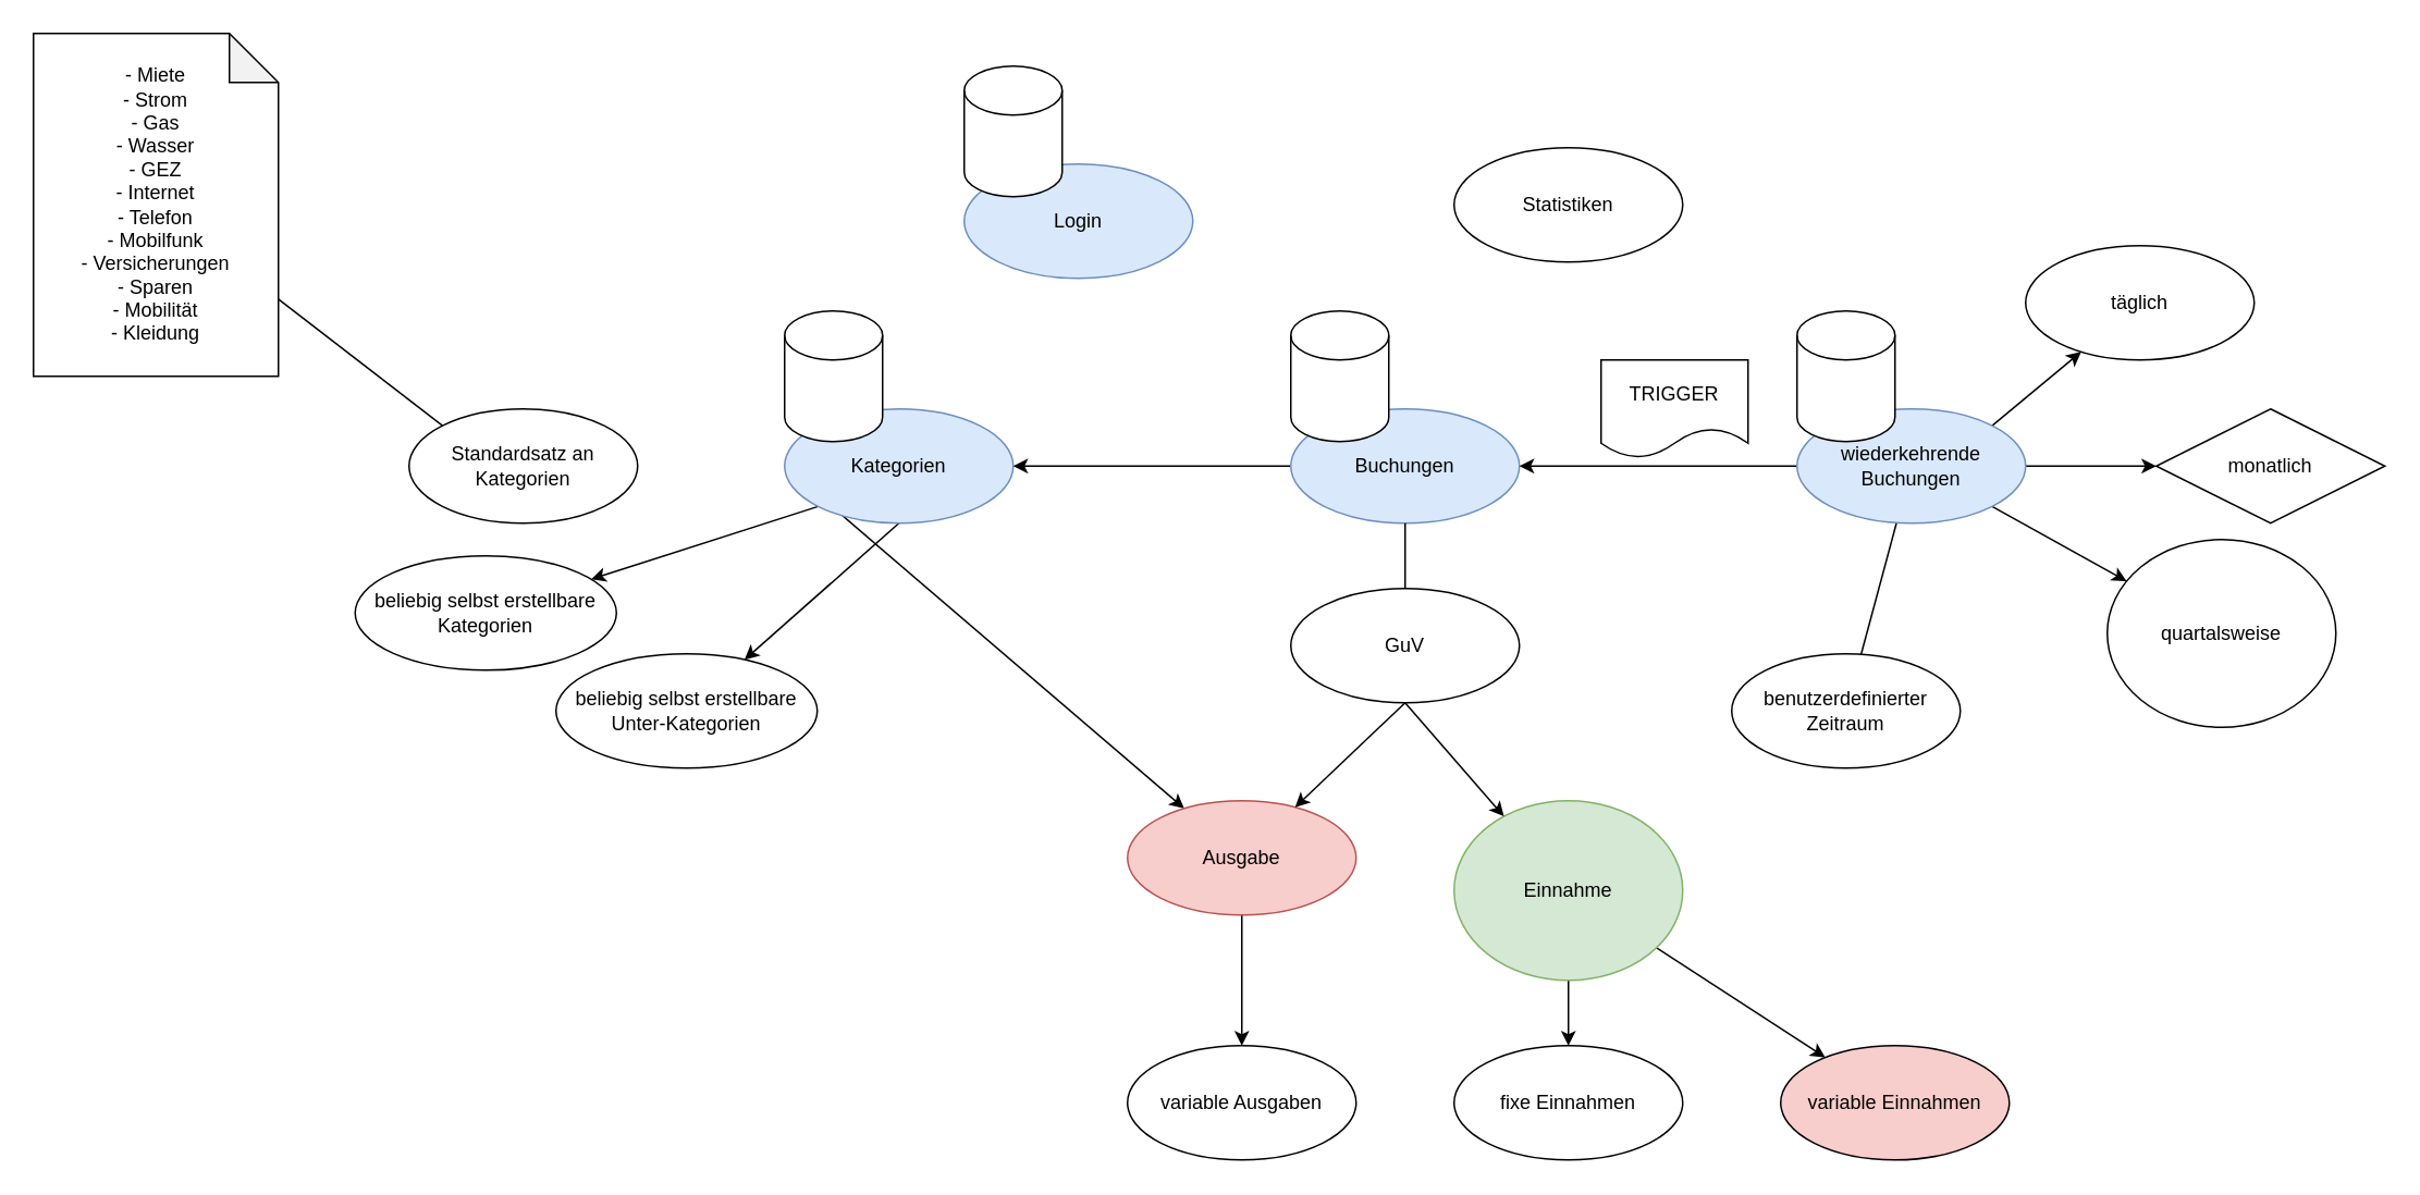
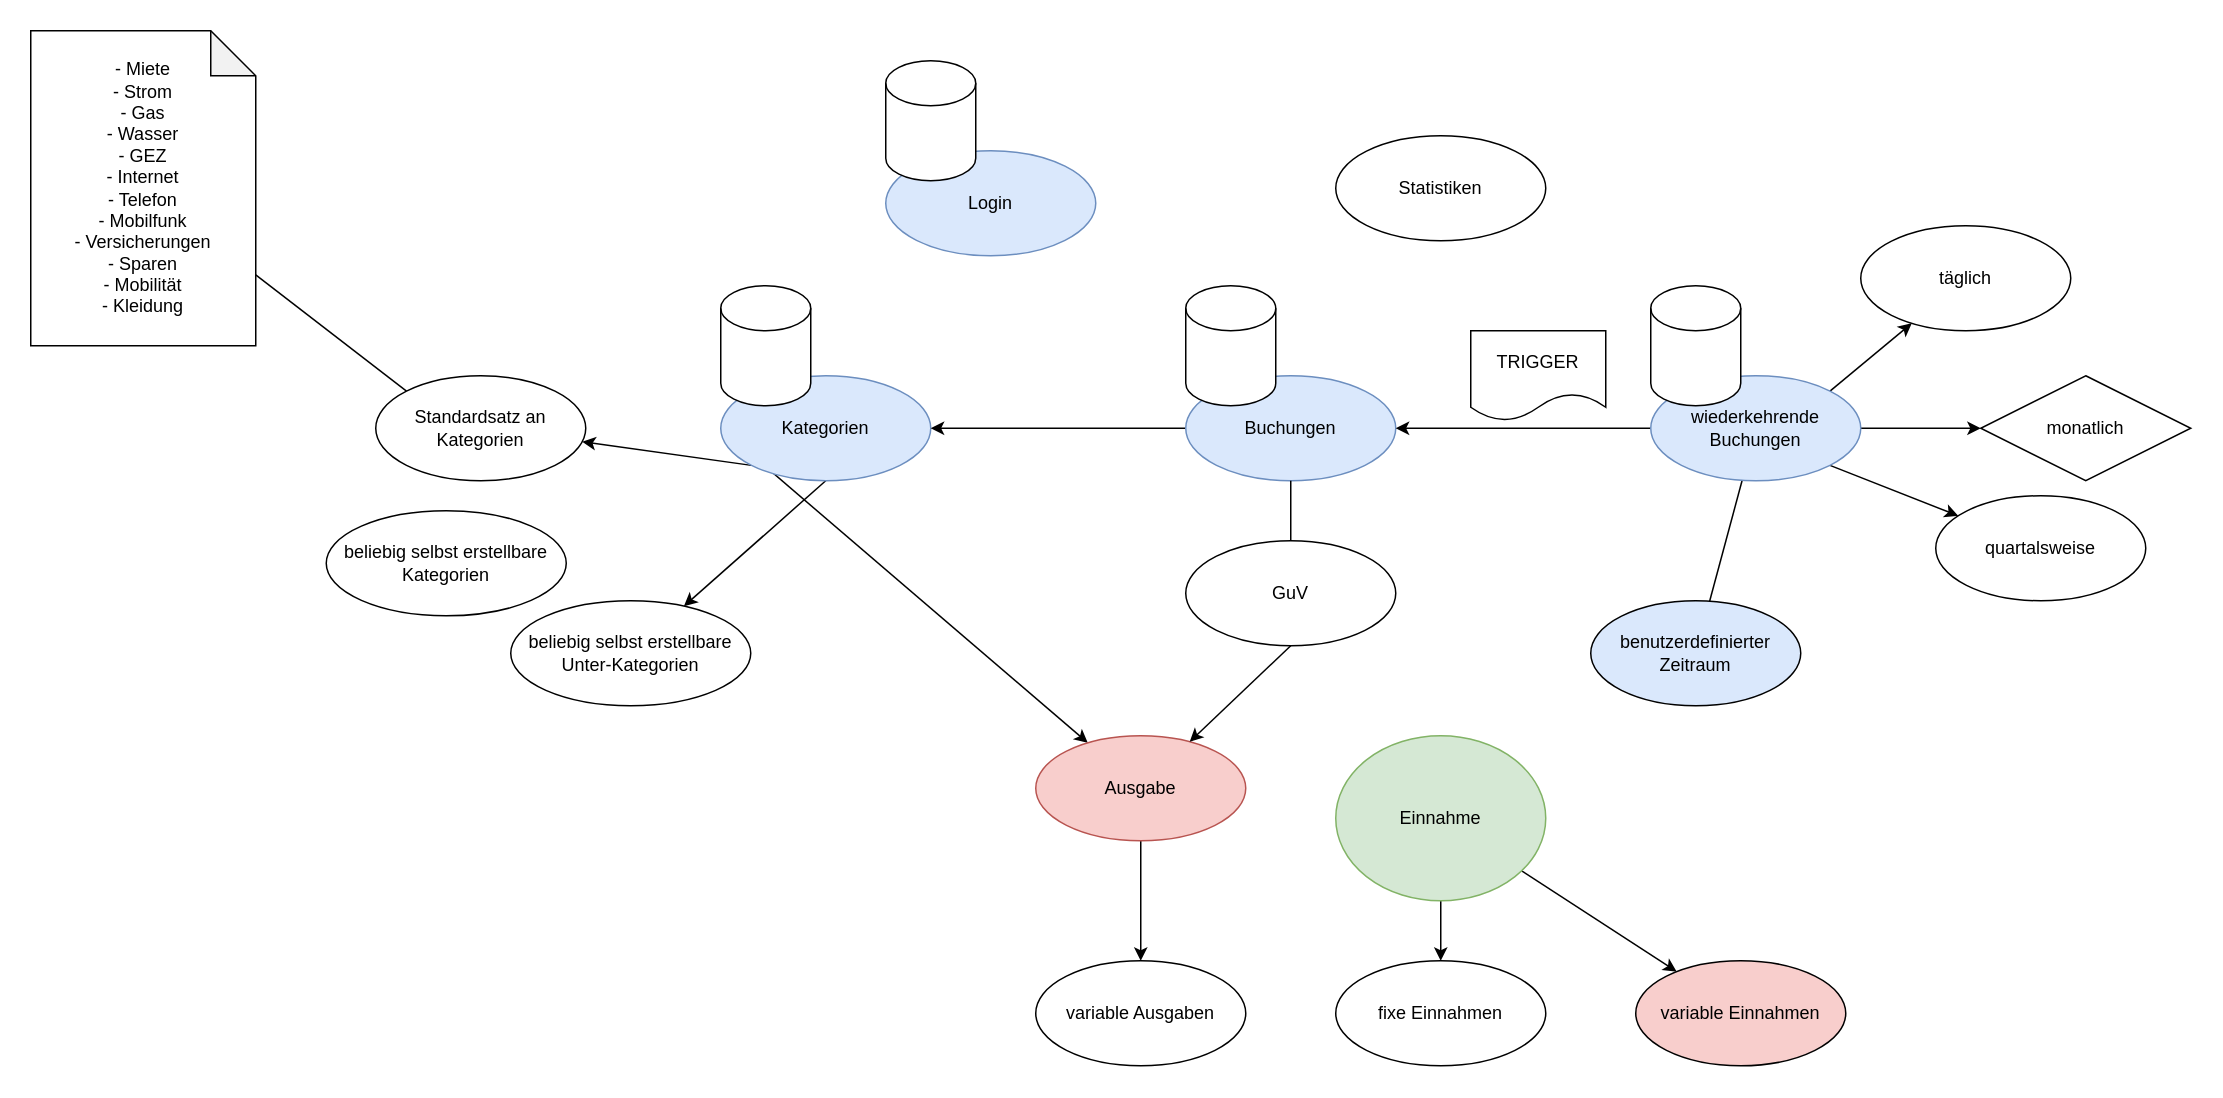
  <mxCell id="0" />
  <mxCell id="1" parent="0" />
  <mxCell id="2" style="edgeStyle=none;rounded=0;orthogonalLoop=1;jettySize=auto;html=1;exitX=0;exitY=0.5;exitDx=0;exitDy=0;startArrow=none;startFill=0;endArrow=classic;endFill=1;" edge="1" parent="1" source="5" target="7"><mxGeometry relative="1" as="geometry" /></mxCell>
  <mxCell id="3" style="edgeStyle=none;rounded=0;orthogonalLoop=1;jettySize=auto;html=1;exitX=0.5;exitY=1;exitDx=0;exitDy=0;startArrow=none;startFill=0;endArrow=classic;endFill=1;" edge="1" parent="1" source="5" target="33"><mxGeometry relative="1" as="geometry" /></mxCell>
- <mxCell id="4" style="edgeStyle=none;rounded=0;orthogonalLoop=1;jettySize=auto;html=1;exitX=0;exitY=1;exitDx=0;exitDy=0;startArrow=none;startFill=0;endArrow=classic;endFill=1;" edge="1" parent="1" source="5" target="35"><mxGeometry relative="1" as="geometry" /></mxCell>
+ <mxCell id="4" style="edgeStyle=none;rounded=0;orthogonalLoop=1;jettySize=auto;html=1;exitX=0;exitY=1;exitDx=0;exitDy=0;startArrow=none;startFill=0;endArrow=classic;endFill=1;" edge="1" parent="1" source="5" target="32"><mxGeometry relative="1" as="geometry" /></mxCell>
  <mxCell id="5" value="Kategorien" style="ellipse;whiteSpace=wrap;html=1;fillColor=#dae8fc;strokeColor=#6c8ebf;" vertex="1" parent="1"><mxGeometry x="480" y="250" width="140" height="70" as="geometry" /></mxCell>
  <mxCell id="6" value="" style="rounded=0;orthogonalLoop=1;jettySize=auto;html=1;" edge="1" parent="1" source="7" target="14"><mxGeometry relative="1" as="geometry" /></mxCell>
  <mxCell id="7" value="Ausgabe" style="ellipse;whiteSpace=wrap;html=1;fillColor=#f8cecc;strokeColor=#b85450;" vertex="1" parent="1"><mxGeometry x="690" y="490" width="140" height="70" as="geometry" /></mxCell>
  <mxCell id="8" value="Login" style="ellipse;whiteSpace=wrap;html=1;fillColor=#dae8fc;strokeColor=#6c8ebf;" vertex="1" parent="1"><mxGeometry x="590" y="100" width="140" height="70" as="geometry" /></mxCell>
  <mxCell id="9" value="" style="rounded=0;orthogonalLoop=1;jettySize=auto;html=1;" edge="1" parent="1" source="11" target="12"><mxGeometry relative="1" as="geometry" /></mxCell>
  <mxCell id="10" value="" style="rounded=0;orthogonalLoop=1;jettySize=auto;html=1;" edge="1" parent="1" source="11" target="13"><mxGeometry relative="1" as="geometry" /></mxCell>
  <mxCell id="11" value="Einnahme" style="ellipse;whiteSpace=wrap;html=1;fillColor=#d5e8d4;strokeColor=#82b366;" vertex="1" parent="1"><mxGeometry x="890" y="490" width="140" height="110" as="geometry" /></mxCell>
  <mxCell id="12" value="fixe Einnahmen" style="ellipse;whiteSpace=wrap;html=1;" vertex="1" parent="1"><mxGeometry x="890" y="640" width="140" height="70" as="geometry" /></mxCell>
  <mxCell id="13" value="variable Einnahmen" style="ellipse;whiteSpace=wrap;html=1;fillColor=#f8cecc;" vertex="1" parent="1"><mxGeometry x="1090" y="640" width="140" height="70" as="geometry" /></mxCell>
  <mxCell id="14" value="variable Ausgaben" style="ellipse;whiteSpace=wrap;html=1;" vertex="1" parent="1"><mxGeometry x="690" y="640" width="140" height="70" as="geometry" /></mxCell>
  <mxCell id="15" style="edgeStyle=none;rounded=0;orthogonalLoop=1;jettySize=auto;html=1;exitX=0;exitY=0.5;exitDx=0;exitDy=0;endArrow=classic;endFill=1;" edge="1" parent="1" source="16" target="5"><mxGeometry relative="1" as="geometry" /></mxCell>
  <mxCell id="16" value="Buchungen" style="ellipse;whiteSpace=wrap;html=1;fillColor=#dae8fc;strokeColor=#6c8ebf;" vertex="1" parent="1"><mxGeometry x="790" y="250" width="140" height="70" as="geometry" /></mxCell>
  <mxCell id="17" value="Statistiken" style="ellipse;whiteSpace=wrap;html=1;" vertex="1" parent="1"><mxGeometry x="890" y="90" width="140" height="70" as="geometry" /></mxCell>
  <mxCell id="18" value="" style="rounded=0;orthogonalLoop=1;jettySize=auto;html=1;" edge="1" parent="1" source="23" target="24"><mxGeometry relative="1" as="geometry" /></mxCell>
  <mxCell id="19" style="rounded=0;orthogonalLoop=1;jettySize=auto;html=1;exitX=1;exitY=1;exitDx=0;exitDy=0;" edge="1" parent="1" source="23" target="25"><mxGeometry relative="1" as="geometry" /></mxCell>
  <mxCell id="20" style="rounded=0;orthogonalLoop=1;jettySize=auto;html=1;exitX=1;exitY=0;exitDx=0;exitDy=0;" edge="1" parent="1" source="23" target="26"><mxGeometry relative="1" as="geometry" /></mxCell>
  <mxCell id="21" value="" style="edgeStyle=none;rounded=0;orthogonalLoop=1;jettySize=auto;html=1;startArrow=none;startFill=0;endArrow=none;endFill=0;" edge="1" parent="1" source="23" target="40"><mxGeometry relative="1" as="geometry" /></mxCell>
  <mxCell id="22" style="edgeStyle=none;rounded=0;orthogonalLoop=1;jettySize=auto;html=1;exitX=0;exitY=0.5;exitDx=0;exitDy=0;entryX=1;entryY=0.5;entryDx=0;entryDy=0;startArrow=none;startFill=0;endArrow=classic;endFill=1;" edge="1" parent="1" source="23" target="16"><mxGeometry relative="1" as="geometry" /></mxCell>
  <mxCell id="23" value="wiederkehrende Buchungen" style="ellipse;whiteSpace=wrap;html=1;fillColor=#dae8fc;strokeColor=#6c8ebf;" vertex="1" parent="1"><mxGeometry x="1100" y="250" width="140" height="70" as="geometry" /></mxCell>
  <mxCell id="24" value="monatlich" style="rhombus;whiteSpace=wrap;html=1;" vertex="1" parent="1"><mxGeometry x="1320" y="250" width="140" height="70" as="geometry" /></mxCell>
- <mxCell id="25" value="quartalsweise" style="ellipse;whiteSpace=wrap;html=1;" vertex="1" parent="1"><mxGeometry x="1290" y="330" width="140" height="115" as="geometry" /></mxCell>
+ <mxCell id="25" value="quartalsweise" style="ellipse;whiteSpace=wrap;html=1;" vertex="1" parent="1"><mxGeometry x="1290" y="330" width="140" height="70" as="geometry" /></mxCell>
  <mxCell id="26" value="täglich" style="ellipse;whiteSpace=wrap;html=1;" vertex="1" parent="1"><mxGeometry x="1240" y="150" width="140" height="70" as="geometry" /></mxCell>
  <mxCell id="27" style="edgeStyle=none;rounded=0;orthogonalLoop=1;jettySize=auto;html=1;exitX=0.5;exitY=1;exitDx=0;exitDy=0;" edge="1" parent="1" source="30" target="7"><mxGeometry relative="1" as="geometry" /></mxCell>
- <mxCell id="28" style="edgeStyle=none;rounded=0;orthogonalLoop=1;jettySize=auto;html=1;exitX=0.5;exitY=1;exitDx=0;exitDy=0;" edge="1" parent="1" source="30" target="11"><mxGeometry relative="1" as="geometry" /></mxCell>
  <mxCell id="29" style="edgeStyle=none;rounded=0;orthogonalLoop=1;jettySize=auto;html=1;exitX=0.5;exitY=0;exitDx=0;exitDy=0;endArrow=none;endFill=0;" edge="1" parent="1" source="30" target="16"><mxGeometry relative="1" as="geometry" /></mxCell>
  <mxCell id="30" value="GuV" style="ellipse;whiteSpace=wrap;html=1;" vertex="1" parent="1"><mxGeometry x="790" y="360" width="140" height="70" as="geometry" /></mxCell>
  <mxCell id="31" style="edgeStyle=none;rounded=0;orthogonalLoop=1;jettySize=auto;html=1;exitX=0;exitY=0;exitDx=0;exitDy=0;startArrow=none;startFill=0;endArrow=none;endFill=0;" edge="1" parent="1" source="32" target="34"><mxGeometry relative="1" as="geometry" /></mxCell>
  <mxCell id="32" value="Standardsatz an Kategorien" style="ellipse;whiteSpace=wrap;html=1;" vertex="1" parent="1"><mxGeometry x="250" y="250" width="140" height="70" as="geometry" /></mxCell>
  <mxCell id="33" value="beliebig selbst erstellbare Unter-Kategorien" style="ellipse;whiteSpace=wrap;html=1;" vertex="1" parent="1"><mxGeometry x="340" y="400" width="160" height="70" as="geometry" /></mxCell>
  <mxCell id="34" value="- Miete&lt;br&gt;- Strom&lt;br&gt;- Gas&lt;br&gt;- Wasser&lt;br&gt;- GEZ&lt;br&gt;- Internet&lt;br&gt;- Telefon&lt;br&gt;- Mobilfunk&lt;br&gt;- Versicherungen&lt;br&gt;- Sparen&lt;br&gt;- Mobilität&lt;br&gt;- Kleidung" style="shape=note;whiteSpace=wrap;html=1;backgroundOutline=1;darkOpacity=0.05;" vertex="1" parent="1"><mxGeometry x="20" y="20" width="150" height="210" as="geometry" /></mxCell>
  <mxCell id="35" value="beliebig selbst erstellbare Kategorien" style="ellipse;whiteSpace=wrap;html=1;" vertex="1" parent="1"><mxGeometry x="217" y="340" width="160" height="70" as="geometry" /></mxCell>
  <mxCell id="36" value="" style="shape=cylinder3;whiteSpace=wrap;html=1;boundedLbl=1;backgroundOutline=1;size=15;" vertex="1" parent="1"><mxGeometry x="1100" y="190" width="60" height="80" as="geometry" /></mxCell>
  <mxCell id="37" value="" style="shape=cylinder3;whiteSpace=wrap;html=1;boundedLbl=1;backgroundOutline=1;size=15;" vertex="1" parent="1"><mxGeometry x="790" y="190" width="60" height="80" as="geometry" /></mxCell>
  <mxCell id="38" value="" style="shape=cylinder3;whiteSpace=wrap;html=1;boundedLbl=1;backgroundOutline=1;size=15;" vertex="1" parent="1"><mxGeometry x="480" y="190" width="60" height="80" as="geometry" /></mxCell>
  <mxCell id="39" value="" style="shape=cylinder3;whiteSpace=wrap;html=1;boundedLbl=1;backgroundOutline=1;size=15;" vertex="1" parent="1"><mxGeometry x="590" y="40" width="60" height="80" as="geometry" /></mxCell>
- <mxCell id="40" value="benutzerdefinierter Zeitraum" style="ellipse;whiteSpace=wrap;html=1;" vertex="1" parent="1"><mxGeometry x="1060" y="400" width="140" height="70" as="geometry" /></mxCell>
+ <mxCell id="40" value="benutzerdefinierter Zeitraum" style="ellipse;whiteSpace=wrap;html=1;fillColor=#dae8fc;" vertex="1" parent="1"><mxGeometry x="1060" y="400" width="140" height="70" as="geometry" /></mxCell>
  <mxCell id="41" value="TRIGGER" style="shape=document;whiteSpace=wrap;html=1;boundedLbl=1;" vertex="1" parent="1"><mxGeometry x="980" y="220" width="90" height="60" as="geometry" /></mxCell>
